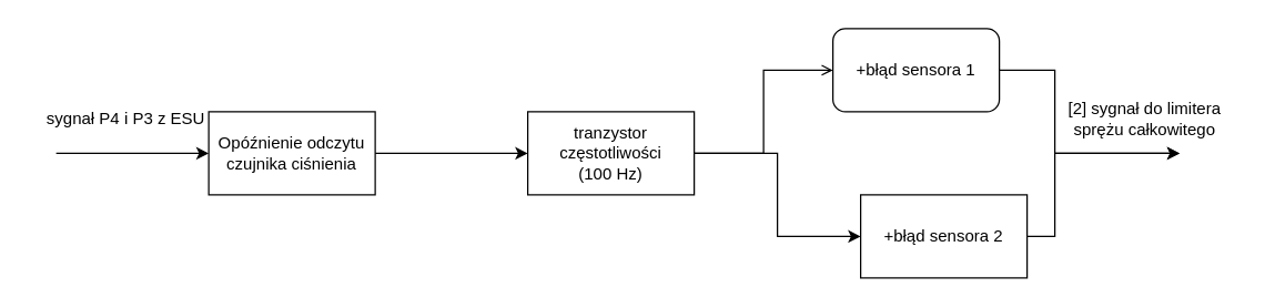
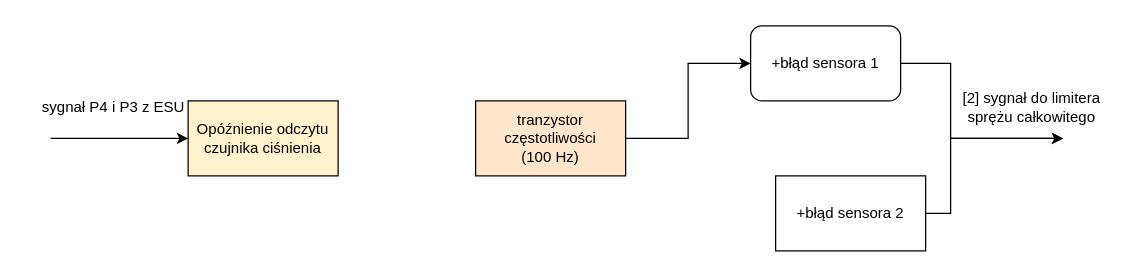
  <mxCell id="0" />
  <mxCell id="1" parent="0" />
  <mxCell id="2" value="" style="endArrow=classic;html=1;rounded=0;entryX=0;entryY=0.5;entryDx=0;entryDy=0;" parent="1" edge="1"><mxGeometry width="50" height="50" relative="1" as="geometry"><mxPoint x="40" y="110" as="sourcePoint" /><mxPoint x="150" y="110" as="targetPoint" /></mxGeometry></mxCell>
  <mxCell id="3" value="sygnał P4 i P3 z ESU" style="text;html=1;align=center;verticalAlign=middle;resizable=0;points=[];autosize=1;strokeColor=none;fillColor=none;" parent="1" vertex="1"><mxGeometry x="20" y="70" width="140" height="30" as="geometry" /></mxCell>
- <mxCell id="4" style="edgeStyle=orthogonalEdgeStyle;rounded=0;orthogonalLoop=1;jettySize=auto;html=1;endArrow=open;" parent="1" source="6" target="10" edge="1"><mxGeometry relative="1" as="geometry" /></mxCell>
- <mxCell id="5" style="edgeStyle=orthogonalEdgeStyle;rounded=0;orthogonalLoop=1;jettySize=auto;html=1;entryX=0;entryY=0.5;entryDx=0;entryDy=0;" parent="1" source="6" target="12" edge="1"><mxGeometry relative="1" as="geometry" /></mxCell>
- <mxCell id="6" value="tranzystor częstotliwości &lt;br&gt;(100 Hz)" style="rounded=0;whiteSpace=wrap;html=1;" parent="1" vertex="1"><mxGeometry x="380" y="80" width="120" height="60" as="geometry" /></mxCell>
- <mxCell id="7" value="" style="edgeStyle=orthogonalEdgeStyle;rounded=0;orthogonalLoop=1;jettySize=auto;html=1;" parent="1" source="8" target="6" edge="1"><mxGeometry relative="1" as="geometry" /></mxCell>
- <mxCell id="8" value="Opóźnienie odczytu czujnika ciśnienia" style="rounded=0;whiteSpace=wrap;html=1;" parent="1" vertex="1"><mxGeometry x="150" y="80" width="120" height="60" as="geometry" /></mxCell>
+ <mxCell id="4" style="edgeStyle=orthogonalEdgeStyle;rounded=0;orthogonalLoop=1;jettySize=auto;html=1;" parent="1" source="6" target="10" edge="1"><mxGeometry relative="1" as="geometry" /></mxCell>
+ <mxCell id="6" value="tranzystor częstotliwości &lt;br&gt;(100 Hz)" style="rounded=0;whiteSpace=wrap;html=1;fillColor=#ffe6cc;" parent="1" vertex="1"><mxGeometry x="380" y="80" width="120" height="60" as="geometry" /></mxCell>
+ <mxCell id="8" value="Opóźnienie odczytu czujnika ciśnienia" style="rounded=0;whiteSpace=wrap;html=1;fillColor=#fff2cc;" parent="1" vertex="1"><mxGeometry x="150" y="80" width="120" height="60" as="geometry" /></mxCell>
  <mxCell id="9" style="edgeStyle=orthogonalEdgeStyle;rounded=0;orthogonalLoop=1;jettySize=auto;html=1;" parent="1" source="10" edge="1"><mxGeometry relative="1" as="geometry"><mxPoint x="850" y="110" as="targetPoint" /><Array as="points"><mxPoint x="760" y="50" /><mxPoint x="760" y="110" /><mxPoint x="850" y="110" /></Array></mxGeometry></mxCell>
  <mxCell id="10" value="+błąd sensora 1" style="whiteSpace=wrap;html=1;rounded=1;" parent="1" vertex="1"><mxGeometry x="600" y="20" width="120" height="60" as="geometry" /></mxCell>
  <mxCell id="11" style="edgeStyle=orthogonalEdgeStyle;rounded=0;orthogonalLoop=1;jettySize=auto;html=1;" parent="1" source="12" edge="1"><mxGeometry relative="1" as="geometry"><mxPoint x="850" y="110" as="targetPoint" /><Array as="points"><mxPoint x="760" y="170" /><mxPoint x="760" y="110" /></Array></mxGeometry></mxCell>
  <mxCell id="12" value="+błąd sensora 2" style="rounded=0;whiteSpace=wrap;html=1;" parent="1" vertex="1"><mxGeometry x="620" y="140" width="120" height="60" as="geometry" /></mxCell>
  <mxCell id="13" value="[2] sygnał do limitera sprężu całkowitego" style="text;html=1;strokeColor=none;fillColor=none;align=center;verticalAlign=middle;whiteSpace=wrap;rounded=0;" parent="1" vertex="1"><mxGeometry x="760" y="70" width="130" height="30" as="geometry" /></mxCell>
